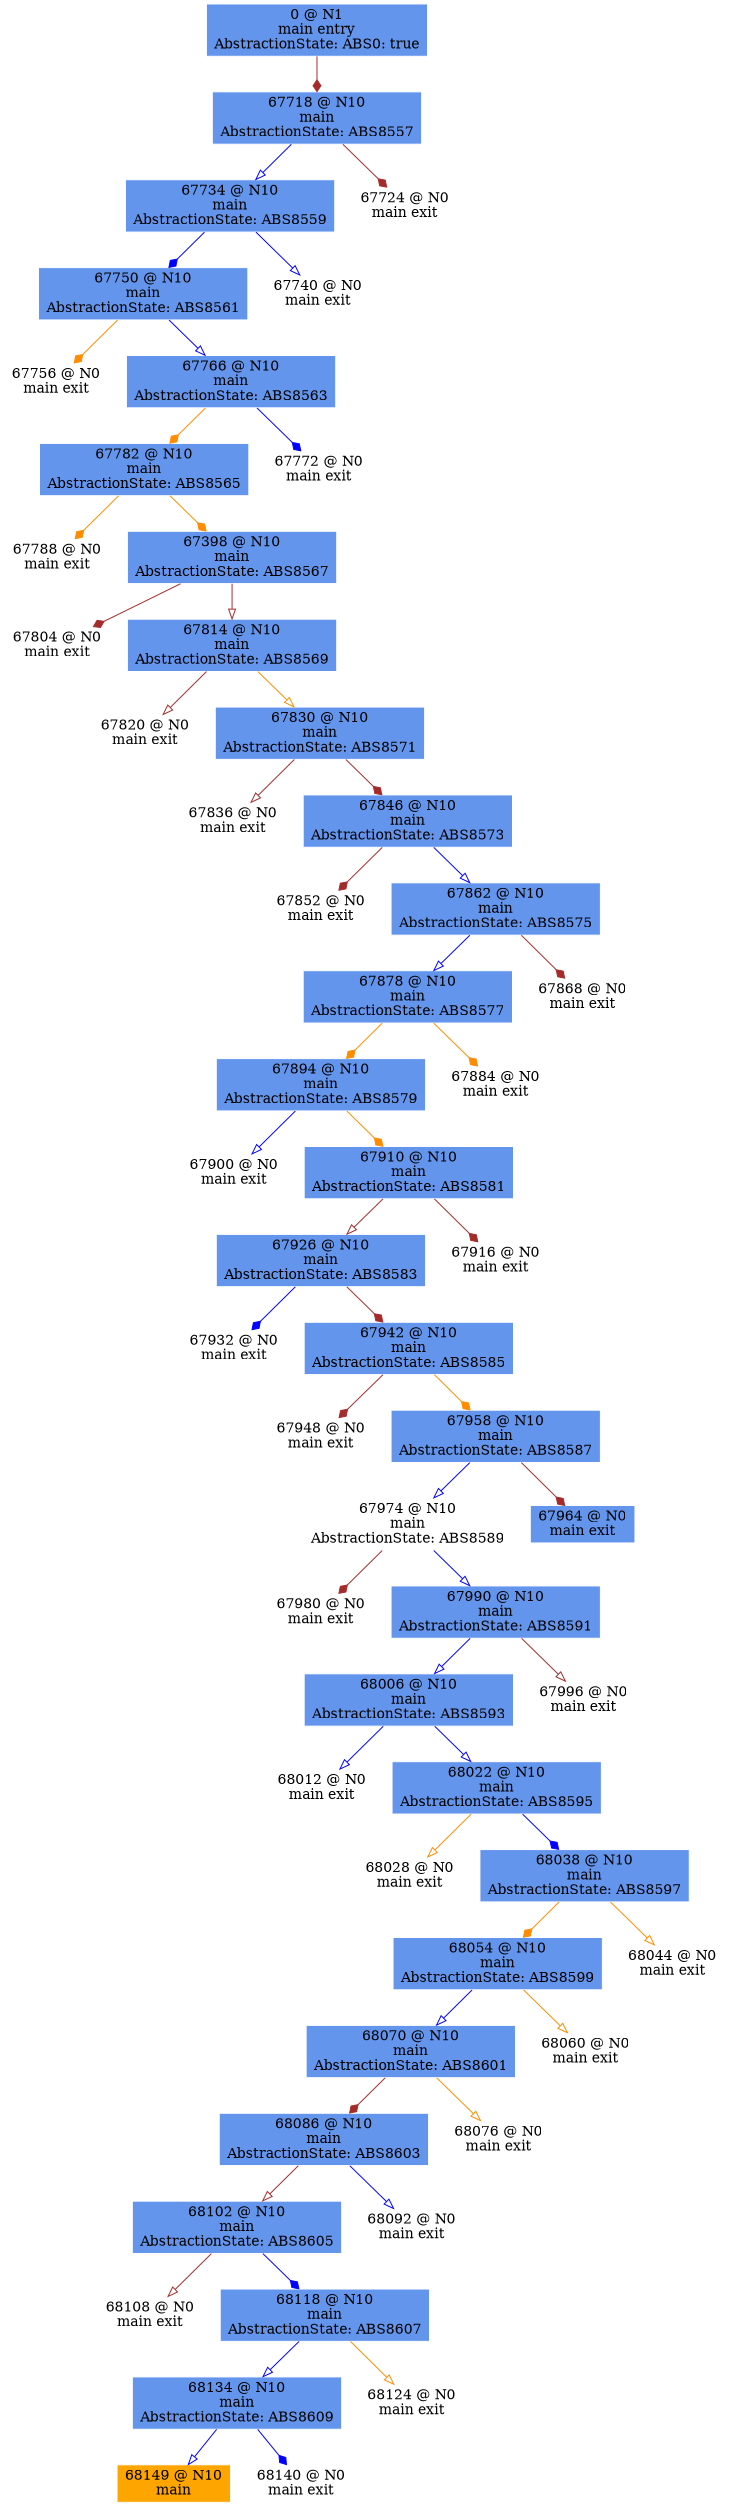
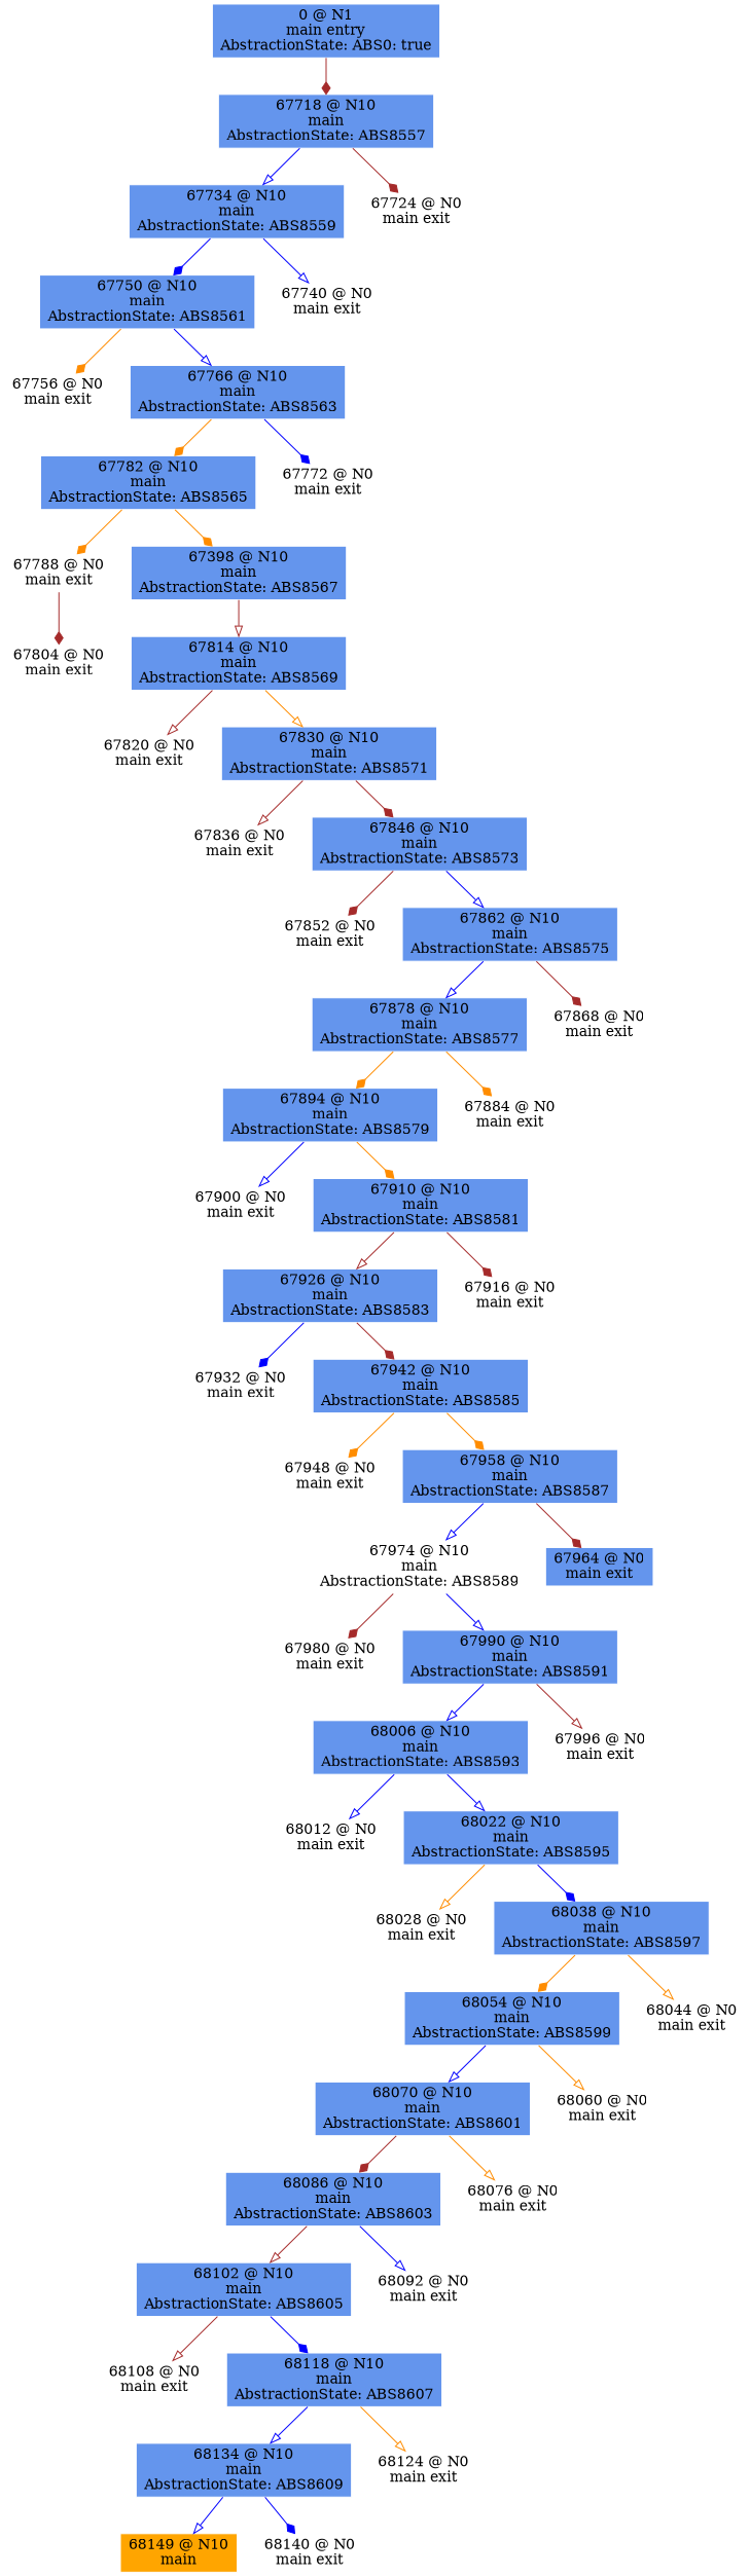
  digraph {
    node [color=white fillcolor=cornflowerblue shape=box style=filled]
    edge [arrowhead=onormal color=blue]
    n1 [label="0 @ N1\nmain entry\nAbstractionState: ABS0: true\n"]
    n2 [label="67718 @ N10\nmain\nAbstractionState: ABS8557\n"]
    n3 [label="67734 @ N10\nmain\nAbstractionState: ABS8559\n"]
    n4 [label="67724 @ N0\nmain exit\n" fillcolor=""]
    n5 [label="67750 @ N10\nmain\nAbstractionState: ABS8561\n"]
    n6 [label="67740 @ N0\nmain exit\n" fillcolor=""]
    n7 [label="67756 @ N0\nmain exit\n" fillcolor=""]
    n8 [label="67766 @ N10\nmain\nAbstractionState: ABS8563\n"]
    n9 [label="67782 @ N10\nmain\nAbstractionState: ABS8565\n"]
    n10 [label="67772 @ N0\nmain exit\n" fillcolor=""]
    n11 [label="67398 @ N10\nmain\nAbstractionState: ABS8567\n"]
    n12 [label="67788 @ N0\nmain exit\n" fillcolor=""]
    n13 [label="67804 @ N0\nmain exit\n" fillcolor=""]
    n14 [label="67814 @ N10\nmain\nAbstractionState: ABS8569\n"]
    n15 [label="67820 @ N0\nmain exit\n" fillcolor=""]
    n16 [label="67830 @ N10\nmain\nAbstractionState: ABS8571\n"]
    n17 [label="67836 @ N0\nmain exit\n" fillcolor=""]
    n18 [label="67846 @ N10\nmain\nAbstractionState: ABS8573\n"]
    n19 [label="67852 @ N0\nmain exit\n" fillcolor=""]
    n20 [label="67862 @ N10\nmain\nAbstractionState: ABS8575\n"]
    n21 [label="67878 @ N10\nmain\nAbstractionState: ABS8577\n"]
    n22 [label="67868 @ N0\nmain exit\n" fillcolor=""]
    n23 [label="67894 @ N10\nmain\nAbstractionState: ABS8579\n"]
    n24 [label="67884 @ N0\nmain exit\n" fillcolor=""]
    n25 [label="67900 @ N0\nmain exit\n" fillcolor=""]
    n26 [label="67910 @ N10\nmain\nAbstractionState: ABS8581\n"]
    n27 [label="67926 @ N10\nmain\nAbstractionState: ABS8583\n"]
    n28 [label="67916 @ N0\nmain exit\n" fillcolor=""]
    n29 [label="67932 @ N0\nmain exit\n" fillcolor=""]
    n30 [label="67942 @ N10\nmain\nAbstractionState: ABS8585\n"]
    n31 [label="67948 @ N0\nmain exit\n" fillcolor=""]
    n32 [label="67958 @ N10\nmain\nAbstractionState: ABS8587\n"]
    n33 [fillcolor=white label="67974 @ N10\nmain\nAbstractionState: ABS8589\n"]
    n34 [label="67964 @ N0\nmain exit\n"]
    n35 [label="67980 @ N0\nmain exit\n" fillcolor=""]
    n36 [label="67990 @ N10\nmain\nAbstractionState: ABS8591\n"]
    n37 [label="68006 @ N10\nmain\nAbstractionState: ABS8593\n"]
    n38 [label="67996 @ N0\nmain exit\n" fillcolor=""]
    n39 [label="68012 @ N0\nmain exit\n" fillcolor=""]
    n40 [label="68022 @ N10\nmain\nAbstractionState: ABS8595\n"]
    n41 [label="68028 @ N0\nmain exit\n" fillcolor=""]
    n42 [label="68038 @ N10\nmain\nAbstractionState: ABS8597\n"]
    n43 [label="68054 @ N10\nmain\nAbstractionState: ABS8599\n"]
    n44 [label="68044 @ N0\nmain exit\n" fillcolor=""]
    n45 [label="68070 @ N10\nmain\nAbstractionState: ABS8601\n"]
    n46 [label="68060 @ N0\nmain exit\n" fillcolor=""]
    n47 [label="68086 @ N10\nmain\nAbstractionState: ABS8603\n"]
    n48 [label="68076 @ N0\nmain exit\n" fillcolor=""]
    n49 [label="68102 @ N10\nmain\nAbstractionState: ABS8605\n"]
    n50 [label="68092 @ N0\nmain exit\n" fillcolor=""]
    n51 [label="68108 @ N0\nmain exit\n" fillcolor=""]
    n52 [label="68118 @ N10\nmain\nAbstractionState: ABS8607\n"]
    n53 [label="68134 @ N10\nmain\nAbstractionState: ABS8609\n"]
    n54 [label="68124 @ N0\nmain exit\n" fillcolor=""]
    n55 [fillcolor=orange label="68149 @ N10\nmain\n"]
    n56 [label="68140 @ N0\nmain exit\n" fillcolor=""]
    n1 -> n2 [arrowhead=diamond color=brown]
    n2 -> n3
    n2 -> n4 [arrowhead=diamond color=brown]
    n3 -> n5 [arrowhead=diamond]
    n3 -> n6
    n5 -> n7 [arrowhead=diamond color=darkorange]
    n5 -> n8
    n8 -> n9 [arrowhead=diamond color=darkorange]
    n8 -> n10 [arrowhead=diamond]
    n9 -> n11 [arrowhead=diamond color=darkorange]
    n9 -> n12 [arrowhead=diamond color=darkorange]
-   n11 -> n13 [arrowhead=diamond color=brown]
+   n12 -> n13 [arrowhead=diamond color=brown]
    n11 -> n14 [color=brown]
    n14 -> n15 [color=brown]
    n14 -> n16 [color=darkorange]
    n16 -> n17 [color=brown]
    n16 -> n18 [arrowhead=diamond color=brown]
    n18 -> n19 [arrowhead=diamond color=brown]
    n18 -> n20
    n20 -> n21
    n20 -> n22 [arrowhead=diamond color=brown]
    n21 -> n23 [arrowhead=diamond color=darkorange]
    n21 -> n24 [arrowhead=diamond color=darkorange]
    n23 -> n25
    n23 -> n26 [arrowhead=diamond color=darkorange]
    n26 -> n27 [color=brown]
    n26 -> n28 [arrowhead=diamond color=brown]
    n27 -> n29 [arrowhead=diamond]
    n27 -> n30 [arrowhead=diamond color=brown]
-   n30 -> n31 [arrowhead=diamond color=brown]
+   n30 -> n31 [arrowhead=diamond color=darkorange]
    n30 -> n32 [arrowhead=diamond color=darkorange]
    n32 -> n33
    n32 -> n34 [arrowhead=diamond color=brown]
    n33 -> n35 [arrowhead=diamond color=brown]
    n33 -> n36
    n36 -> n37
    n36 -> n38 [color=brown]
    n37 -> n39
    n37 -> n40
    n40 -> n41 [color=darkorange]
    n40 -> n42 [arrowhead=diamond]
    n42 -> n43 [arrowhead=diamond color=darkorange]
    n42 -> n44 [color=darkorange]
    n43 -> n45
    n43 -> n46 [color=darkorange]
    n45 -> n47 [arrowhead=diamond color=brown]
    n45 -> n48 [color=darkorange]
    n47 -> n49 [color=brown]
    n47 -> n50
    n49 -> n51 [color=brown]
    n49 -> n52 [arrowhead=diamond]
    n52 -> n53
    n52 -> n54 [color=darkorange]
    n53 -> n55
    n53 -> n56 [arrowhead=diamond]
  }
